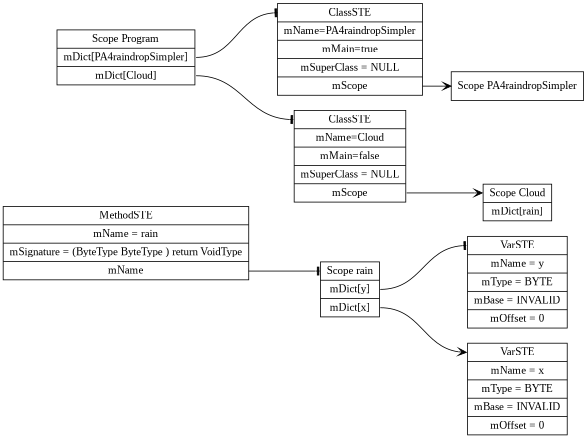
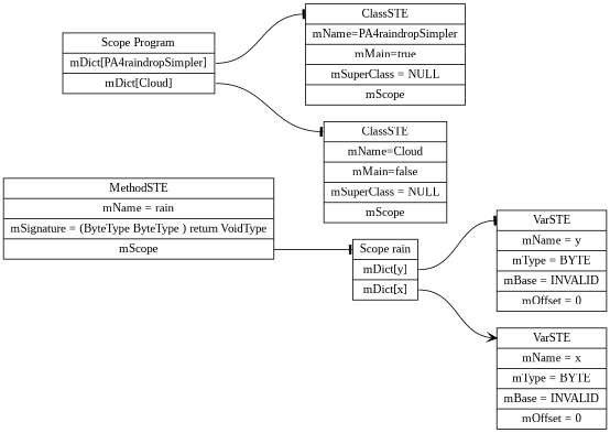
  digraph {
    fontname="Liberation Serif"
    rankdir=LR
    node [fontname="Liberation Serif" shape=record]
    edge [arrowhead=tee fontname="Liberation Serif" headport=f0 tailport=f1]
    n1 [label="<f0> Scope rain | <f1> mDict\[y\] | <f2> mDict\[x\] "]
    n2 [label=" <f0> VarSTE | <f1> mName = y| <f2> mType = BYTE| <f3> mBase = INVALID| <f4> mOffset = 0"]
    n3 [label=" <f0> VarSTE | <f1> mName = x| <f2> mType = BYTE| <f3> mBase = INVALID| <f4> mOffset = 0"]
-   n4 [label="<f0> Scope Cloud | <f1> mDict\[rain\] "]
-   n5 [label=" <f0> MethodSTE | <f1> mName = rain| <f2> mSignature = (ByteType ByteType ) return VoidType| <f3> mName "]
-   n6 [label="<f0> Scope PA4raindropSimpler "]
+   n5 [label=" <f0> MethodSTE | <f1> mName = rain| <f2> mSignature = (ByteType ByteType ) return VoidType| <f3> mScope "]
    n7 [label="<f0> Scope Program | <f1> mDict\[PA4raindropSimpler\] | <f2> mDict\[Cloud\] "]
    n8 [label=" <f0> ClassSTE | <f1> mName=PA4raindropSimpler| <f2> mMain=true| <f3> mSuperClass = NULL | <f4> mScope "]
    n9 [label=" <f0> ClassSTE | <f1> mName=Cloud| <f2> mMain=false| <f3> mSuperClass = NULL | <f4> mScope "]
    n1 -> n2
    n1 -> n3 [arrowhead=vee tailport=f2]
    n5 -> n1 [tailport=f3]
    n7 -> n8
    n7 -> n9 [tailport=f2]
-   n8 -> n6 [arrowhead=vee tailport=f4]
-   n9 -> n4 [arrowhead=vee tailport=f4]
  }
